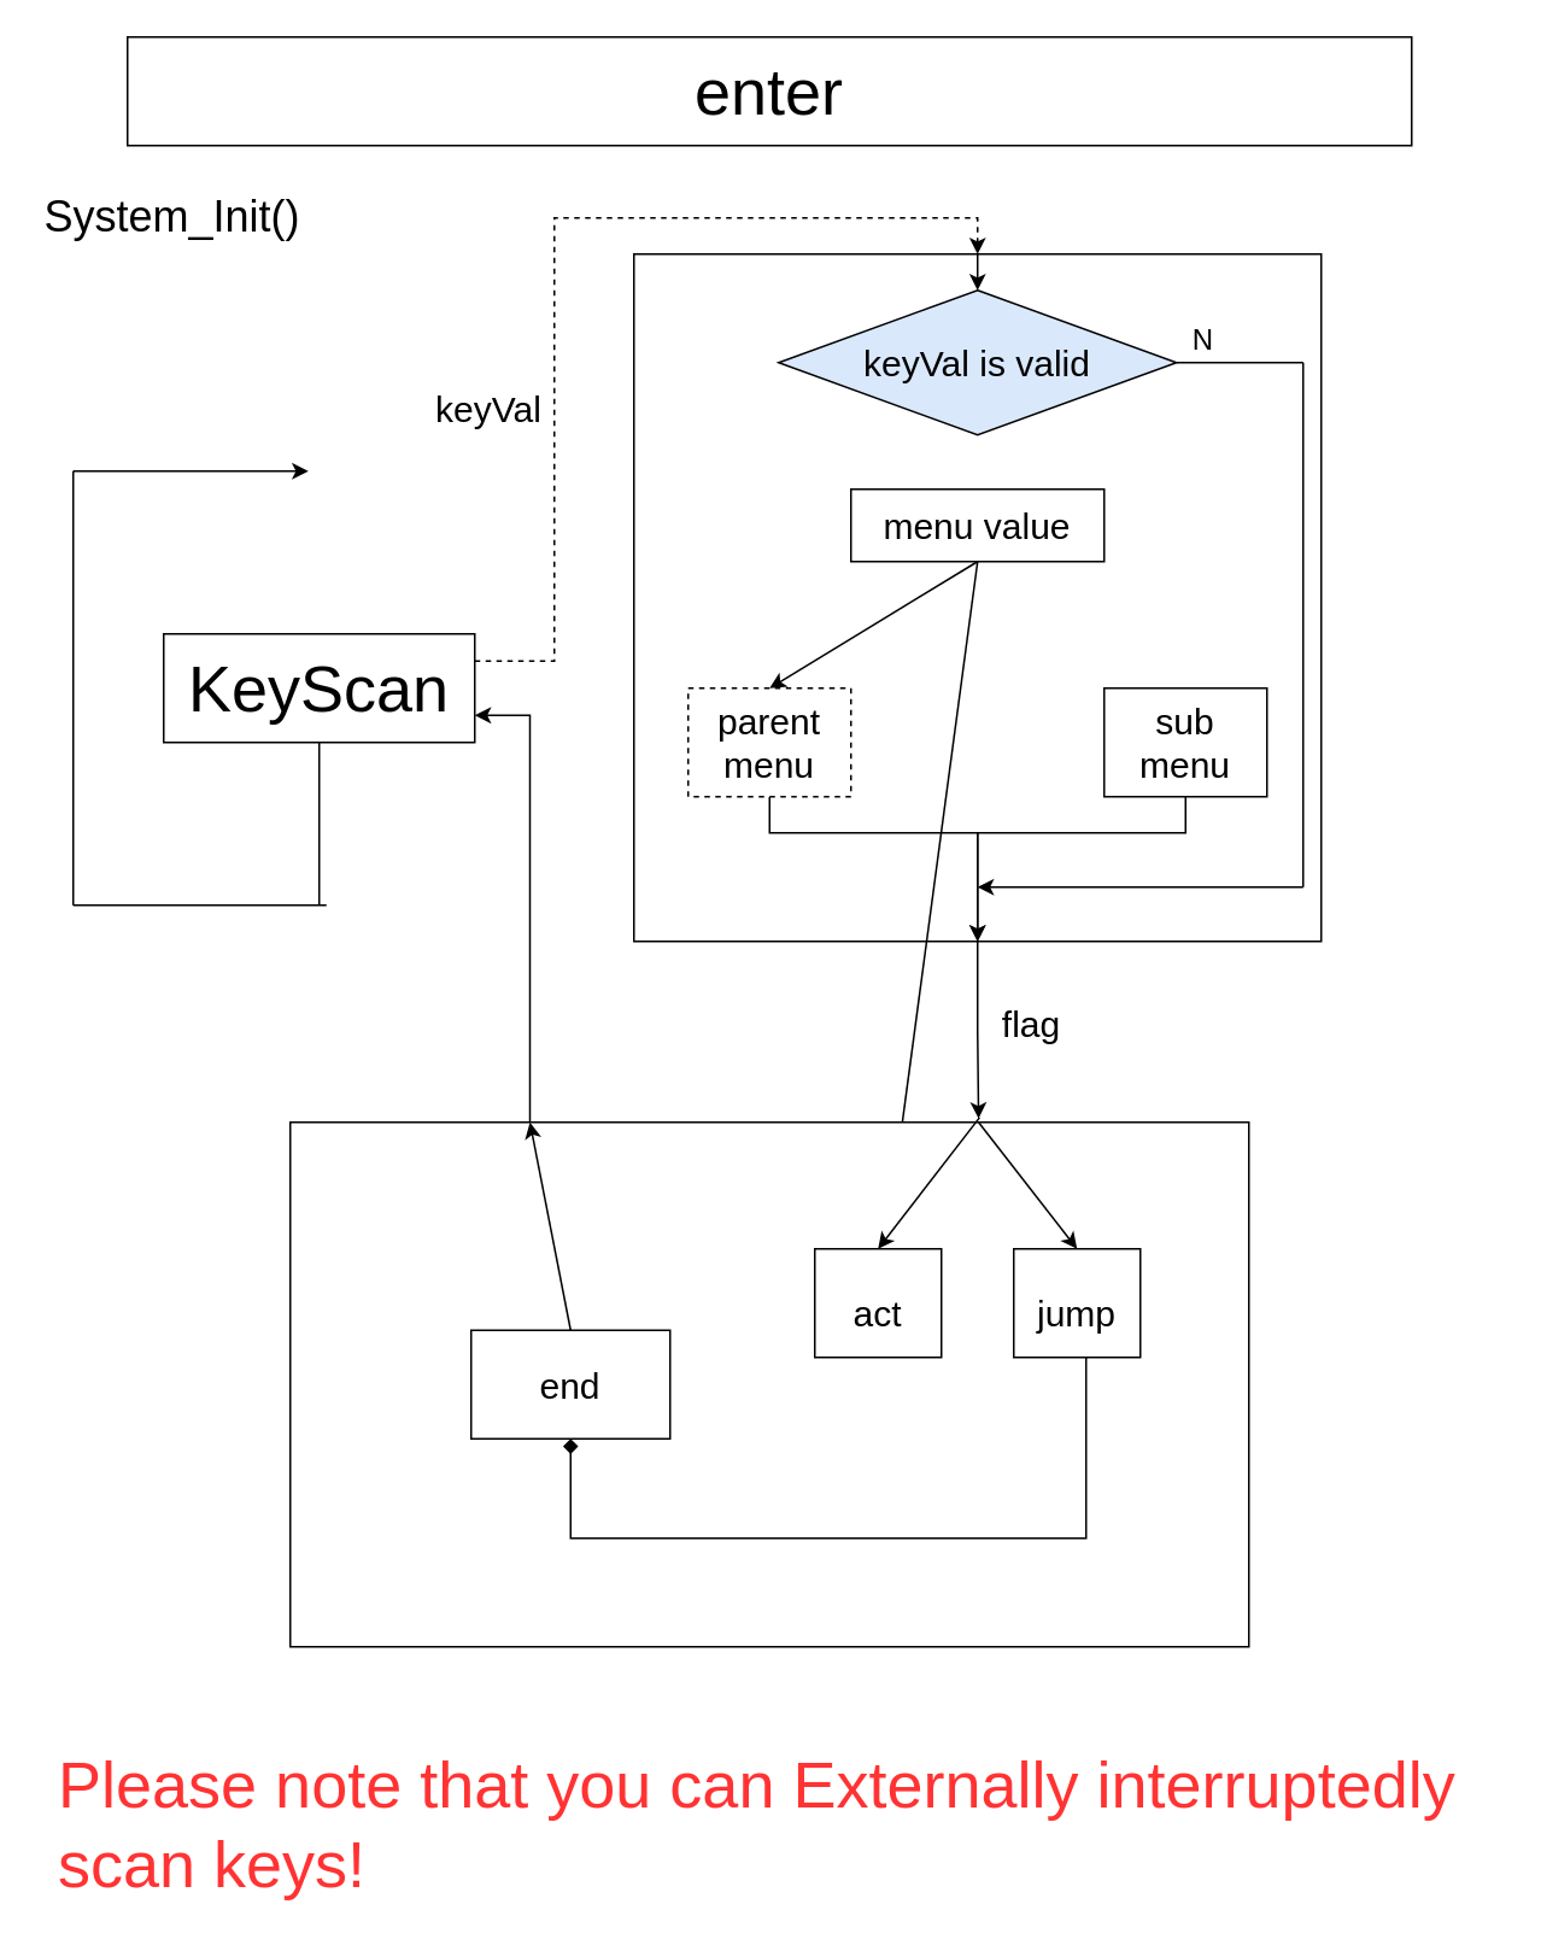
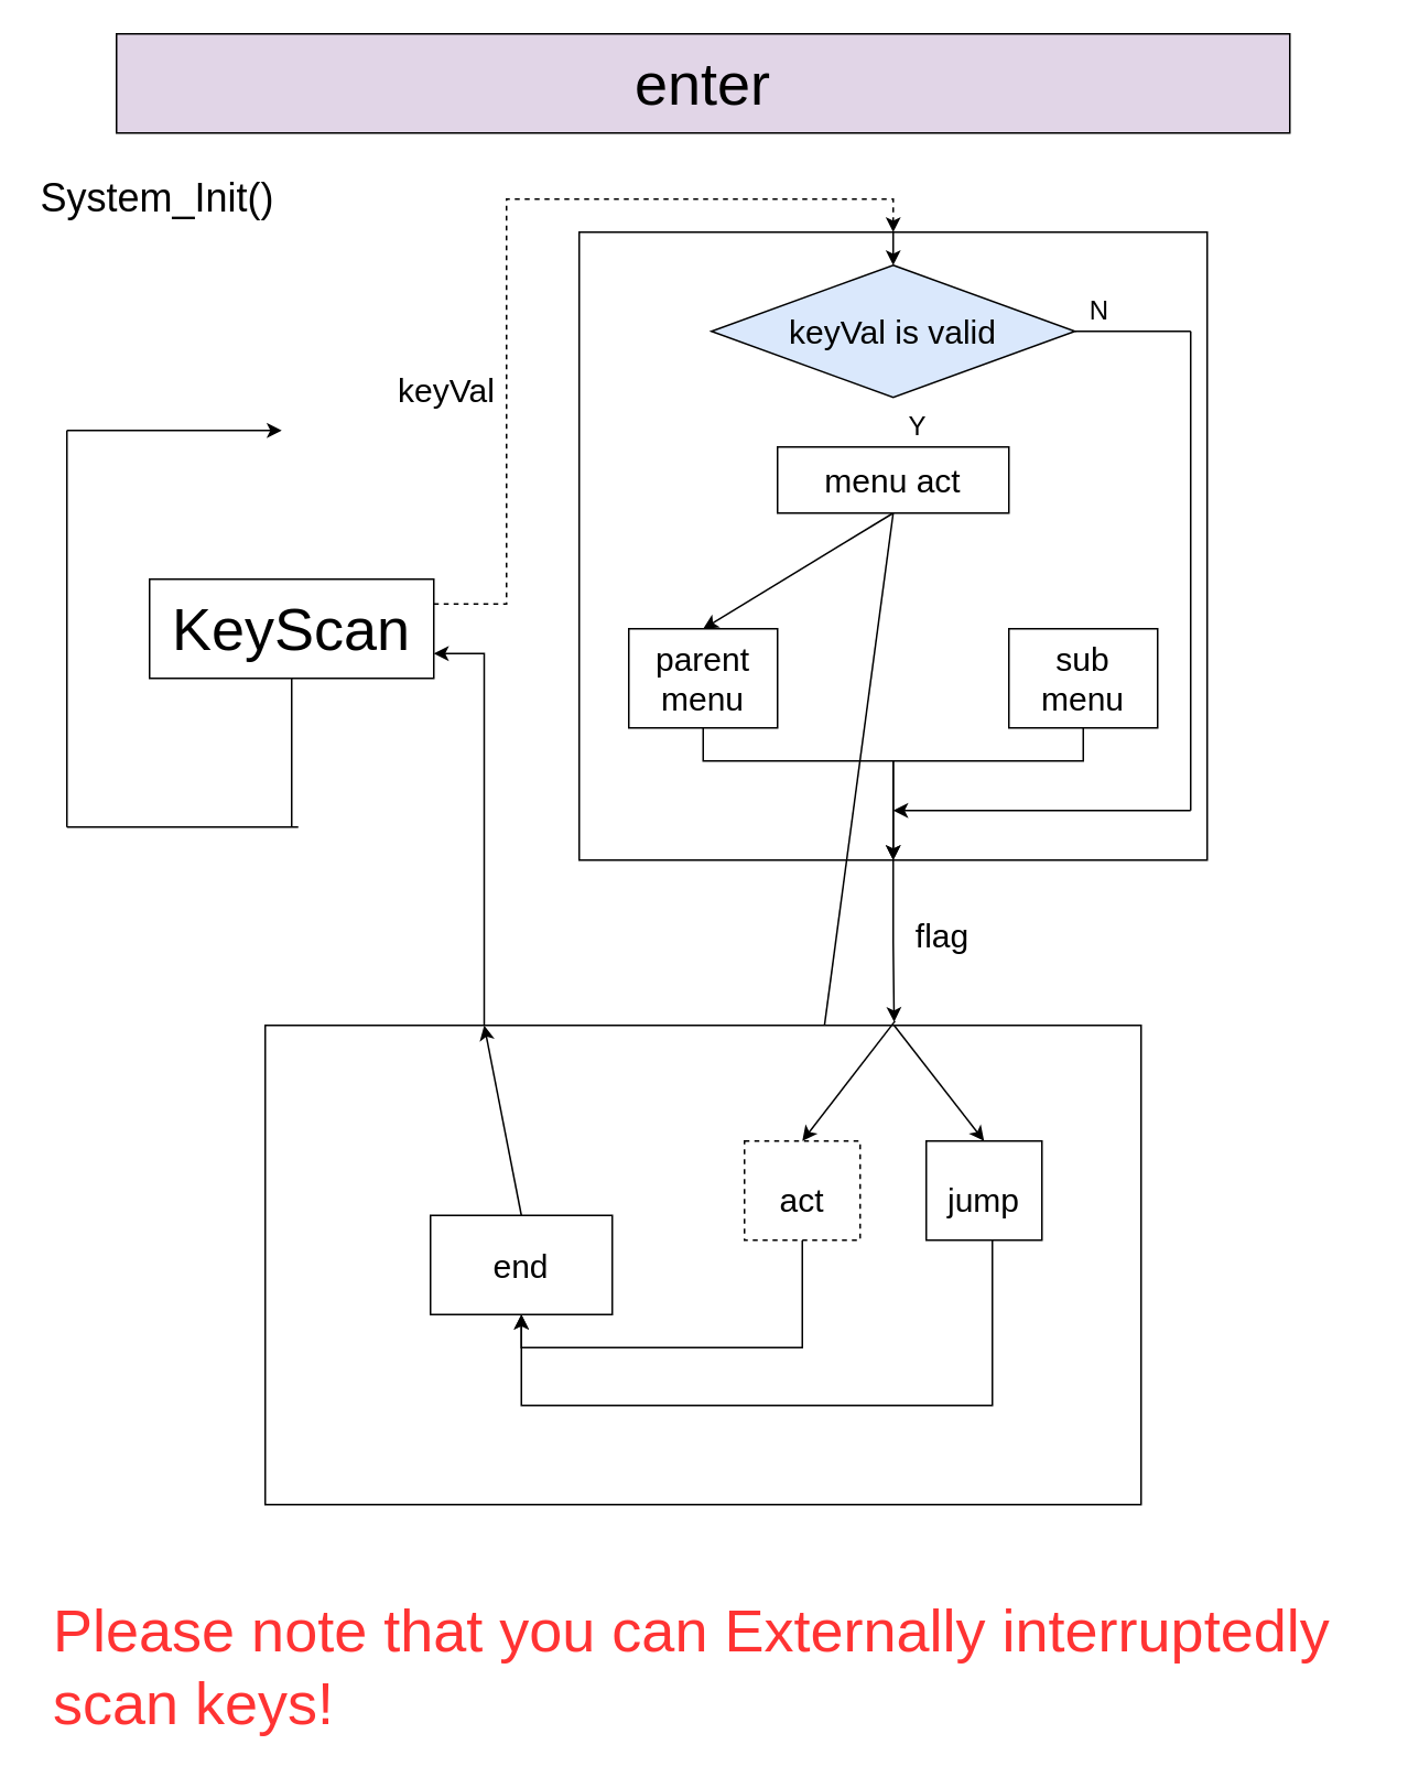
  <mxCell id="0" />
  <mxCell id="1" parent="0" />
- <mxCell id="2" value="&lt;font style=&quot;font-size: 36px&quot;&gt;enter&lt;/font&gt;" style="rounded=0;whiteSpace=wrap;html=1;" vertex="1" parent="1"><mxGeometry x="70" y="20" width="710" height="60" as="geometry" /></mxCell>
+ <mxCell id="2" value="&lt;font style=&quot;font-size: 36px&quot;&gt;enter&lt;/font&gt;" style="rounded=0;whiteSpace=wrap;html=1;fillColor=#e1d5e7;" vertex="1" parent="1"><mxGeometry x="70" y="20" width="710" height="60" as="geometry" /></mxCell>
  <mxCell id="3" style="edgeStyle=orthogonalEdgeStyle;rounded=0;orthogonalLoop=1;jettySize=auto;html=1;exitX=1;exitY=0.25;exitDx=0;exitDy=0;entryX=0.5;entryY=0;entryDx=0;entryDy=0;fontSize=24;dashed=1;" edge="1" parent="1" source="4" target="11"><mxGeometry relative="1" as="geometry" /></mxCell>
  <mxCell id="4" value="KeyScan" style="rounded=0;whiteSpace=wrap;html=1;fontSize=36;" vertex="1" parent="1"><mxGeometry x="90" y="350" width="172" height="60" as="geometry" /></mxCell>
  <mxCell id="5" value="&lt;font style=&quot;font-size: 24px&quot;&gt;System_Init()&lt;/font&gt;" style="text;html=1;strokeColor=none;fillColor=none;align=center;verticalAlign=middle;whiteSpace=wrap;rounded=0;fontSize=36;" vertex="1" parent="1"><mxGeometry x="20" y="100" width="150" height="30" as="geometry" /></mxCell>
  <mxCell id="6" value="" style="endArrow=none;html=1;rounded=0;fontSize=24;entryX=0.5;entryY=1;entryDx=0;entryDy=0;" edge="1" parent="1" target="4"><mxGeometry width="50" height="50" relative="1" as="geometry"><mxPoint x="176" y="500" as="sourcePoint" /><mxPoint x="180" y="440" as="targetPoint" /></mxGeometry></mxCell>
  <mxCell id="7" value="" style="endArrow=none;html=1;rounded=0;fontSize=24;" edge="1" parent="1"><mxGeometry width="50" height="50" relative="1" as="geometry"><mxPoint x="40" y="500" as="sourcePoint" /><mxPoint x="180" y="500" as="targetPoint" /></mxGeometry></mxCell>
  <mxCell id="8" value="" style="endArrow=none;html=1;rounded=0;fontSize=24;" edge="1" parent="1"><mxGeometry width="50" height="50" relative="1" as="geometry"><mxPoint x="40" y="500" as="sourcePoint" /><mxPoint x="40" y="260" as="targetPoint" /></mxGeometry></mxCell>
  <mxCell id="9" value="" style="endArrow=classic;html=1;rounded=0;fontSize=24;" edge="1" parent="1"><mxGeometry width="50" height="50" relative="1" as="geometry"><mxPoint x="40" y="260" as="sourcePoint" /><mxPoint x="170" y="260" as="targetPoint" /></mxGeometry></mxCell>
  <mxCell id="10" style="edgeStyle=orthogonalEdgeStyle;rounded=0;orthogonalLoop=1;jettySize=auto;html=1;exitX=0.5;exitY=1;exitDx=0;exitDy=0;entryX=0.718;entryY=-0.007;entryDx=0;entryDy=0;entryPerimeter=0;fontSize=16;" edge="1" parent="1" source="11" target="28"><mxGeometry relative="1" as="geometry" /></mxCell>
  <mxCell id="11" value="" style="whiteSpace=wrap;html=1;aspect=fixed;fontSize=24;" vertex="1" parent="1"><mxGeometry x="350" y="140" width="380" height="380" as="geometry" /></mxCell>
- <mxCell id="12" value="&lt;font style=&quot;font-size: 20px&quot;&gt;keyVal&lt;/font&gt;" style="text;html=1;strokeColor=none;fillColor=none;align=center;verticalAlign=middle;whiteSpace=wrap;rounded=0;fontSize=24;" vertex="1" parent="1"><mxGeometry x="240" y="210" width="60" height="30" as="geometry" /></mxCell>
+ <mxCell id="12" value="&lt;font style=&quot;font-size: 20px&quot;&gt;keyVal&lt;/font&gt;" style="text;html=1;strokeColor=none;fillColor=none;align=center;verticalAlign=middle;whiteSpace=wrap;rounded=0;fontSize=24;" vertex="1" parent="1"><mxGeometry x="240" y="220" width="60" height="30" as="geometry" /></mxCell>
  <mxCell id="13" value="keyVal is valid" style="rhombus;whiteSpace=wrap;html=1;fontSize=20;fillColor=#dae8fc;" vertex="1" parent="1"><mxGeometry x="430" y="160" width="220" height="80" as="geometry" /></mxCell>
  <mxCell id="14" value="" style="endArrow=classic;html=1;rounded=0;fontSize=20;entryX=0.5;entryY=0;entryDx=0;entryDy=0;exitX=0.5;exitY=0;exitDx=0;exitDy=0;" edge="1" parent="1" source="11" target="13"><mxGeometry width="50" height="50" relative="1" as="geometry"><mxPoint x="480" y="300" as="sourcePoint" /><mxPoint x="530" y="250" as="targetPoint" /></mxGeometry></mxCell>
- <mxCell id="15" value="menu value" style="whiteSpace=wrap;html=1;fontSize=20;" vertex="1" parent="1"><mxGeometry x="470" y="270" width="140" height="40" as="geometry" /></mxCell>
+ <mxCell id="15" value="menu act" style="whiteSpace=wrap;html=1;fontSize=20;" vertex="1" parent="1"><mxGeometry x="470" y="270" width="140" height="40" as="geometry" /></mxCell>
+ <mxCell id="16" value="&lt;font style=&quot;font-size: 16px&quot;&gt;Y&lt;/font&gt;" style="text;html=1;strokeColor=none;fillColor=none;align=center;verticalAlign=middle;whiteSpace=wrap;rounded=0;fontSize=20;" vertex="1" parent="1"><mxGeometry x="540" y="240" width="30" height="30" as="geometry" /></mxCell>
  <mxCell id="17" value="&lt;font style=&quot;font-size: 16px&quot;&gt;N&lt;/font&gt;" style="text;html=1;strokeColor=none;fillColor=none;align=center;verticalAlign=middle;whiteSpace=wrap;rounded=0;fontSize=20;" vertex="1" parent="1"><mxGeometry x="650" y="170" width="30" height="30" as="geometry" /></mxCell>
  <mxCell id="18" style="edgeStyle=orthogonalEdgeStyle;rounded=0;orthogonalLoop=1;jettySize=auto;html=1;exitX=0.5;exitY=1;exitDx=0;exitDy=0;fontSize=16;" edge="1" parent="1" source="19" target="11"><mxGeometry relative="1" as="geometry" /></mxCell>
- <mxCell id="19" value="&lt;font style=&quot;font-size: 20px&quot;&gt;parent&lt;br&gt;menu&lt;/font&gt;" style="rounded=0;whiteSpace=wrap;html=1;fontSize=16;dashed=1;" vertex="1" parent="1"><mxGeometry x="380" y="380" width="90" height="60" as="geometry" /></mxCell>
+ <mxCell id="19" value="&lt;font style=&quot;font-size: 20px&quot;&gt;parent&lt;br&gt;menu&lt;/font&gt;" style="rounded=0;whiteSpace=wrap;html=1;fontSize=16;" vertex="1" parent="1"><mxGeometry x="380" y="380" width="90" height="60" as="geometry" /></mxCell>
  <mxCell id="20" style="edgeStyle=orthogonalEdgeStyle;rounded=0;orthogonalLoop=1;jettySize=auto;html=1;exitX=0.5;exitY=1;exitDx=0;exitDy=0;fontSize=16;" edge="1" parent="1" source="21" target="11"><mxGeometry relative="1" as="geometry" /></mxCell>
  <mxCell id="21" value="&lt;font style=&quot;font-size: 20px&quot;&gt;sub&lt;br&gt;menu&lt;/font&gt;" style="rounded=0;whiteSpace=wrap;html=1;fontSize=16;" vertex="1" parent="1"><mxGeometry x="610" y="380" width="90" height="60" as="geometry" /></mxCell>
  <mxCell id="22" value="" style="endArrow=classic;html=1;rounded=0;fontSize=16;entryX=0.5;entryY=0;entryDx=0;entryDy=0;exitX=0.5;exitY=1;exitDx=0;exitDy=0;" edge="1" parent="1" source="15" target="19"><mxGeometry width="50" height="50" relative="1" as="geometry"><mxPoint x="390" y="360" as="sourcePoint" /><mxPoint x="440" y="310" as="targetPoint" /></mxGeometry></mxCell>
  <mxCell id="23" value="" style="endArrow=classic;html=1;rounded=0;fontSize=16;exitX=0.5;exitY=1;exitDx=0;exitDy=0;" edge="1" parent="1" source="15" target="34"><mxGeometry width="50" height="50" relative="1" as="geometry"><mxPoint x="550" y="370" as="sourcePoint" /><mxPoint x="600" y="320" as="targetPoint" /></mxGeometry></mxCell>
  <mxCell id="24" value="" style="endArrow=none;html=1;rounded=0;fontSize=16;exitX=0;exitY=1;exitDx=0;exitDy=0;" edge="1" parent="1" source="17"><mxGeometry width="50" height="50" relative="1" as="geometry"><mxPoint x="800" y="270" as="sourcePoint" /><mxPoint x="720" y="200" as="targetPoint" /></mxGeometry></mxCell>
  <mxCell id="25" value="" style="endArrow=none;html=1;rounded=0;fontSize=16;" edge="1" parent="1"><mxGeometry width="50" height="50" relative="1" as="geometry"><mxPoint x="720" y="200" as="sourcePoint" /><mxPoint x="720" y="490" as="targetPoint" /></mxGeometry></mxCell>
  <mxCell id="26" value="" style="endArrow=classic;html=1;rounded=0;fontSize=16;" edge="1" parent="1"><mxGeometry width="50" height="50" relative="1" as="geometry"><mxPoint x="720" y="490" as="sourcePoint" /><mxPoint x="540" y="490" as="targetPoint" /></mxGeometry></mxCell>
  <mxCell id="27" style="edgeStyle=orthogonalEdgeStyle;rounded=0;orthogonalLoop=1;jettySize=auto;html=1;exitX=0.25;exitY=0;exitDx=0;exitDy=0;entryX=1;entryY=0.75;entryDx=0;entryDy=0;fontSize=20;" edge="1" parent="1" source="28" target="4"><mxGeometry relative="1" as="geometry" /></mxCell>
  <mxCell id="28" value="" style="rounded=0;whiteSpace=wrap;html=1;fontSize=16;" vertex="1" parent="1"><mxGeometry x="160" y="620" width="530" height="290" as="geometry" /></mxCell>
  <mxCell id="29" value="&lt;font style=&quot;font-size: 20px&quot;&gt;flag&lt;/font&gt;" style="text;html=1;strokeColor=none;fillColor=none;align=center;verticalAlign=middle;whiteSpace=wrap;rounded=0;fontSize=16;" vertex="1" parent="1"><mxGeometry x="540" y="550" width="60" height="30" as="geometry" /></mxCell>
  <mxCell id="30" value="&lt;font color=&quot;#ff3333&quot;&gt;&lt;font style=&quot;font-size: 36px&quot;&gt;Please note that you can&amp;nbsp;&lt;/font&gt;&lt;span style=&quot;font-size: 36px&quot;&gt;Externally interruptedly scan keys!&lt;/span&gt;&lt;/font&gt;&lt;div&gt;&lt;br&gt;&lt;/div&gt;" style="text;html=1;strokeColor=none;fillColor=none;align=left;verticalAlign=middle;whiteSpace=wrap;rounded=0;fontSize=20;movable=1;resizable=1;rotatable=1;deletable=1;editable=1;connectable=1;" vertex="1" parent="1"><mxGeometry x="30" y="980" width="800" height="80" as="geometry" /></mxCell>
- <mxCell id="31" style="edgeStyle=orthogonalEdgeStyle;rounded=0;orthogonalLoop=1;jettySize=auto;html=1;entryX=0.5;entryY=1;entryDx=0;entryDy=0;fontSize=20;fontColor=#000000;endArrow=diamond;" edge="1" parent="1" source="32" target="37"><mxGeometry relative="1" as="geometry"><Array as="points"><mxPoint x="600" y="850" /><mxPoint x="315" y="850" /></Array></mxGeometry></mxCell>
+ <mxCell id="31" style="edgeStyle=orthogonalEdgeStyle;rounded=0;orthogonalLoop=1;jettySize=auto;html=1;entryX=0.5;entryY=1;entryDx=0;entryDy=0;fontSize=20;fontColor=#000000;" edge="1" parent="1" source="32" target="37"><mxGeometry relative="1" as="geometry"><Array as="points"><mxPoint x="600" y="850" /><mxPoint x="315" y="850" /></Array></mxGeometry></mxCell>
  <mxCell id="32" value="&lt;font color=&quot;#000000&quot; style=&quot;font-size: 20px&quot;&gt;jump&lt;/font&gt;" style="rounded=0;whiteSpace=wrap;html=1;fontSize=36;fontColor=#FF3333;" vertex="1" parent="1"><mxGeometry x="560" y="690" width="70" height="60" as="geometry" /></mxCell>
- <mxCell id="34" value="&lt;font color=&quot;#000000&quot; style=&quot;font-size: 20px&quot;&gt;act&lt;/font&gt;" style="rounded=0;whiteSpace=wrap;html=1;fontSize=36;fontColor=#FF3333;" vertex="1" parent="1"><mxGeometry x="450" y="690" width="70" height="60" as="geometry" /></mxCell>
+ <mxCell id="33" style="edgeStyle=orthogonalEdgeStyle;rounded=0;orthogonalLoop=1;jettySize=auto;html=1;entryX=0.5;entryY=1;entryDx=0;entryDy=0;fontSize=20;fontColor=#000000;" edge="1" parent="1" source="34" target="37"><mxGeometry relative="1" as="geometry"><Array as="points"><mxPoint x="485" y="815" /><mxPoint x="315" y="815" /></Array></mxGeometry></mxCell>
+ <mxCell id="34" value="&lt;font color=&quot;#000000&quot; style=&quot;font-size: 20px&quot;&gt;act&lt;/font&gt;" style="rounded=0;whiteSpace=wrap;html=1;fontSize=36;fontColor=#FF3333;dashed=1;" vertex="1" parent="1"><mxGeometry x="450" y="690" width="70" height="60" as="geometry" /></mxCell>
  <mxCell id="35" value="" style="endArrow=classic;html=1;rounded=0;fontSize=20;fontColor=#000000;exitX=0.719;exitY=-0.009;exitDx=0;exitDy=0;exitPerimeter=0;entryX=0.5;entryY=0;entryDx=0;entryDy=0;" edge="1" parent="1" source="28" target="34"><mxGeometry width="50" height="50" relative="1" as="geometry"><mxPoint x="400" y="610" as="sourcePoint" /><mxPoint x="450" y="560" as="targetPoint" /></mxGeometry></mxCell>
  <mxCell id="36" value="" style="endArrow=classic;html=1;rounded=0;fontSize=20;fontColor=#000000;exitX=0.718;exitY=0;exitDx=0;exitDy=0;exitPerimeter=0;entryX=0.5;entryY=0;entryDx=0;entryDy=0;" edge="1" parent="1" source="28" target="32"><mxGeometry width="50" height="50" relative="1" as="geometry"><mxPoint x="630" y="620" as="sourcePoint" /><mxPoint x="680" y="570" as="targetPoint" /></mxGeometry></mxCell>
  <mxCell id="37" value="end" style="rounded=0;whiteSpace=wrap;html=1;fontSize=20;fontColor=#000000;" vertex="1" parent="1"><mxGeometry x="260" y="735" width="110" height="60" as="geometry" /></mxCell>
  <mxCell id="38" value="" style="endArrow=classic;html=1;rounded=0;fontSize=20;fontColor=#000000;exitX=0.5;exitY=0;exitDx=0;exitDy=0;entryX=0.25;entryY=0;entryDx=0;entryDy=0;" edge="1" parent="1" source="37" target="28"><mxGeometry width="50" height="50" relative="1" as="geometry"><mxPoint x="480" y="740" as="sourcePoint" /><mxPoint x="530" y="690" as="targetPoint" /></mxGeometry></mxCell>
